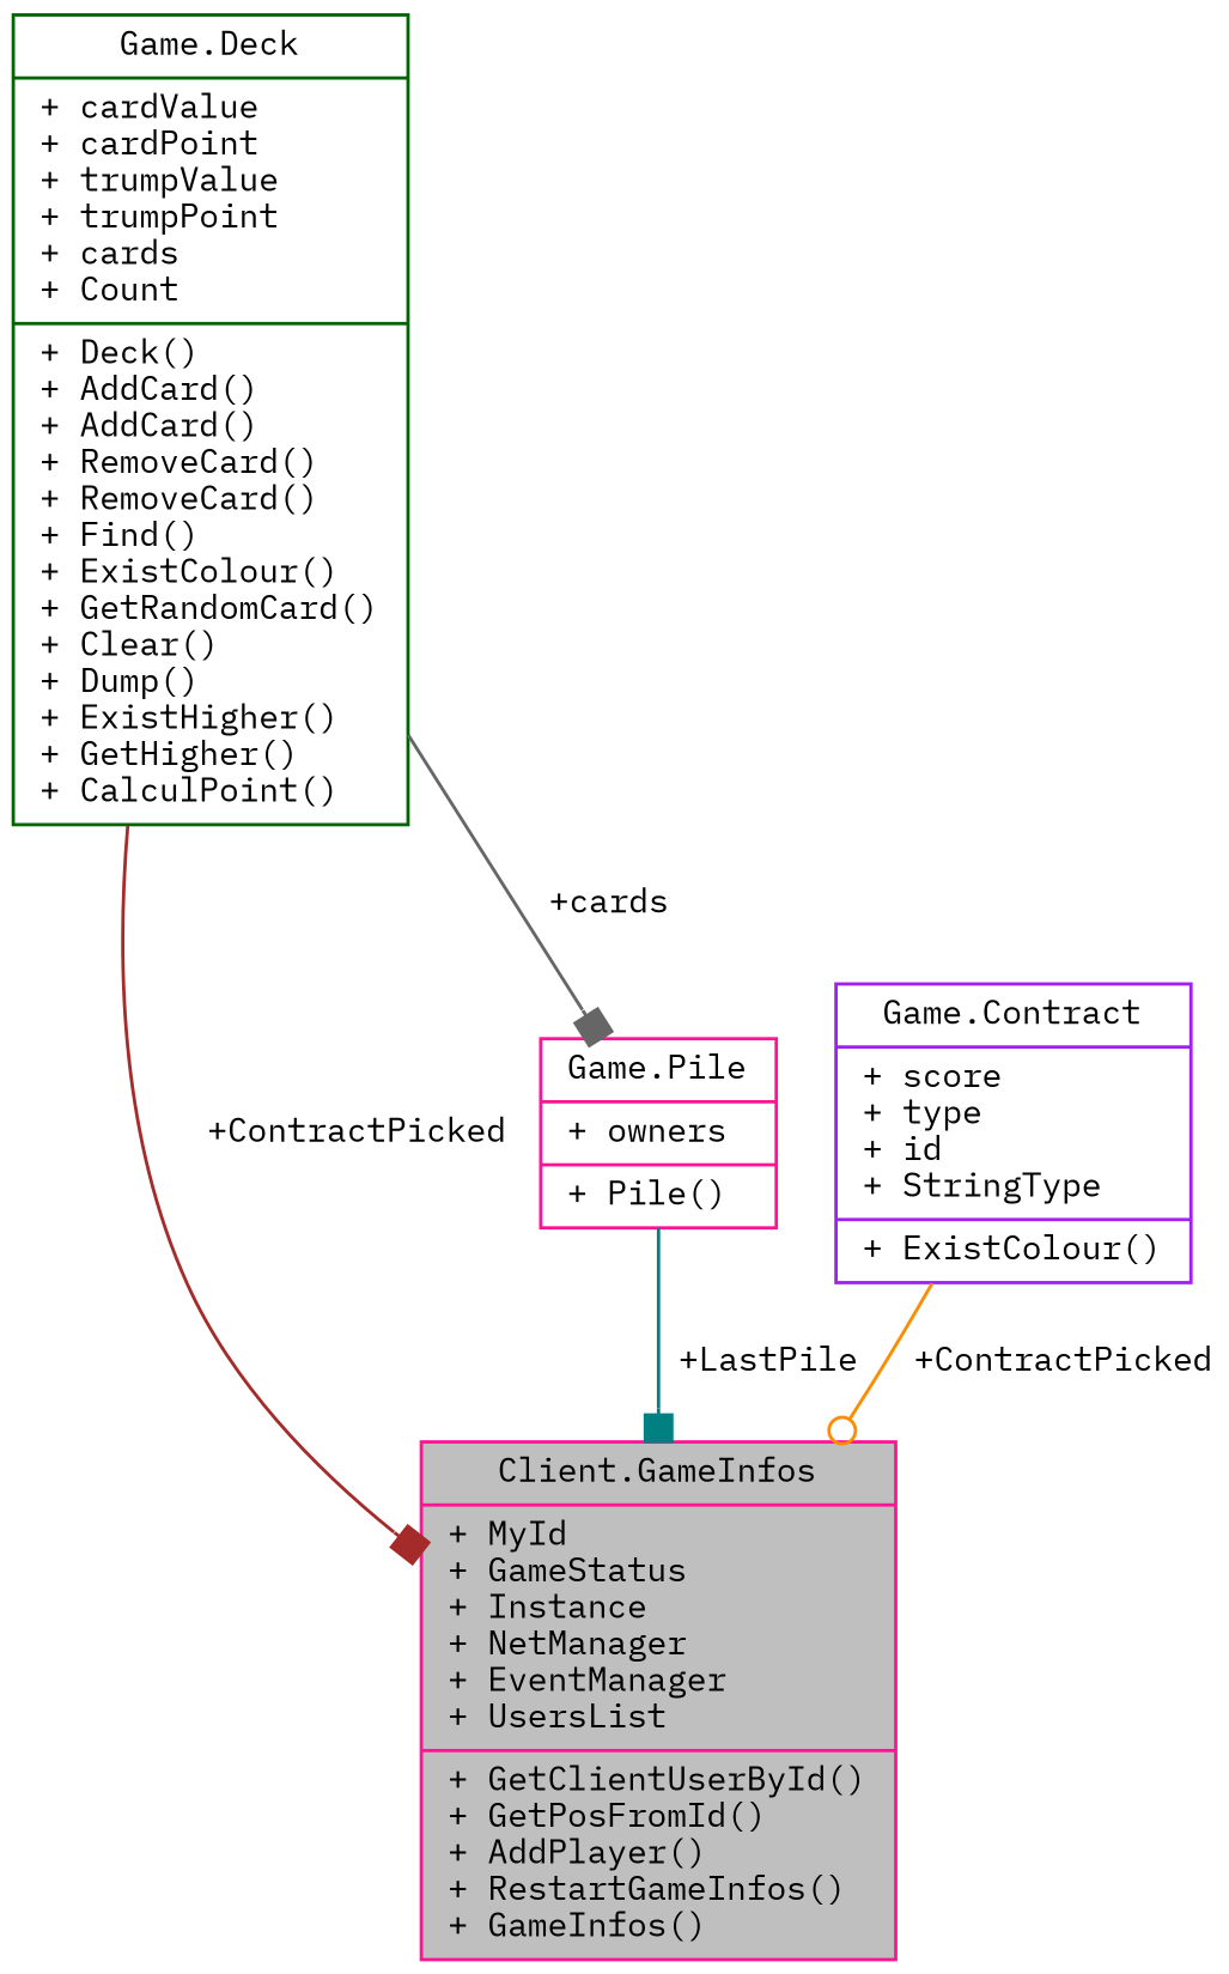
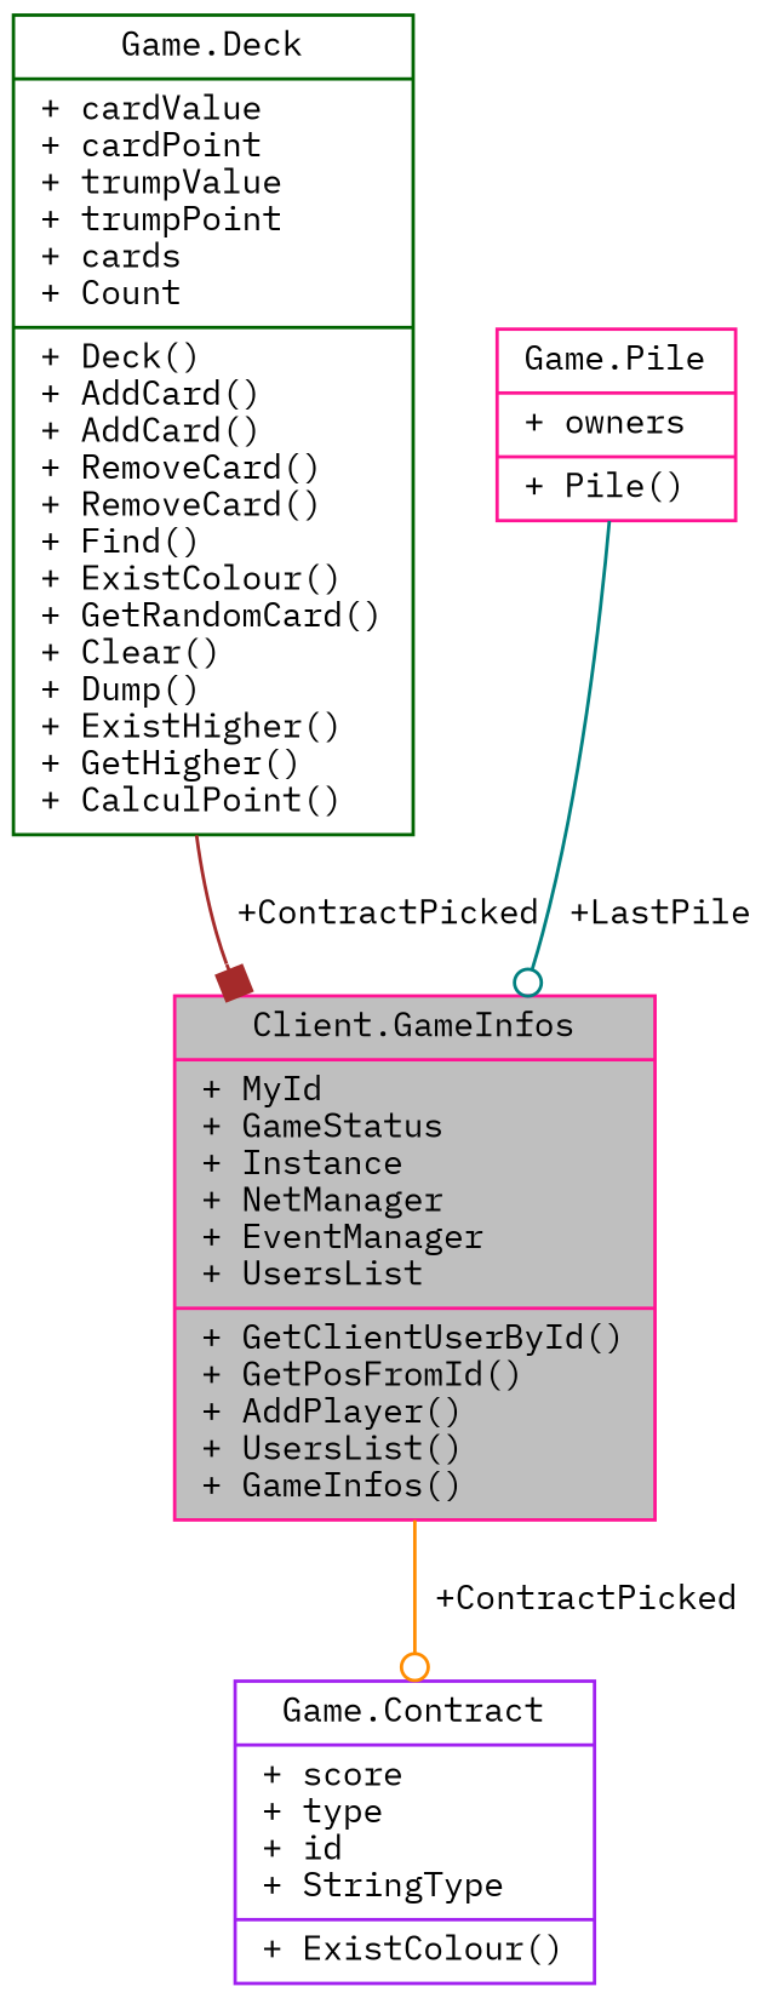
  digraph {
    fontname="IBM Plex Mono"
    node [color=deeppink fillcolor=white fontname="IBM Plex Mono" fontsize=10 shape=record style=filled]
    edge [arrowhead=box fontname="IBM Plex Mono" fontsize=10 labelfontname=Helvetica labelfontsize=10 style=solid]
-   n1 [fillcolor=grey75 fontcolor=black height=0.2 label="{Client.GameInfos\n|+ MyId\l+ GameStatus\l+ Instance\l+ NetManager\l+ EventManager\l+ UsersList\l|+ GetClientUserById()\l+ GetPosFromId()\l+ AddPlayer()\l+ RestartGameInfos()\l+ GameInfos()\l}" width=0.4]
+   n1 [fillcolor=grey75 fontcolor=black height=0.2 label="{Client.GameInfos\n|+ MyId\l+ GameStatus\l+ Instance\l+ NetManager\l+ EventManager\l+ UsersList\l|+ GetClientUserById()\l+ GetPosFromId()\l+ AddPlayer()\l+ UsersList()\l+ GameInfos()\l}" width=0.4]
    n2 [color=darkgreen height=0.2 label="{Game.Deck\n|+ cardValue\l+ cardPoint\l+ trumpValue\l+ trumpPoint\l+ cards\l+ Count\l|+ Deck()\l+ AddCard()\l+ AddCard()\l+ RemoveCard()\l+ RemoveCard()\l+ Find()\l+ ExistColour()\l+ GetRandomCard()\l+ Clear()\l+ Dump()\l+ ExistHigher()\l+ GetHigher()\l+ CalculPoint()\l}" width=0.4]
    n3 [height=0.2 label="{Game.Pile\n|+ owners\l|+ Pile()\l}" width=0.4]
    n4 [color=purple height=0.2 label="{Game.Contract\n|+ score\l+ type\l+ id\l+ StringType\l|+ ExistColour()\l}" width=0.4]
    n2 -> n1 [color=brown label=" +ContractPicked"]
-   n2 -> n3 [color=gray40 label=" +cards"]
-   n3 -> n1 [color=teal label=" +LastPile"]
-   n4 -> n1 [arrowhead=odot color=darkorange label=" +ContractPicked"]
+   n3 -> n1 [arrowhead=odot color=teal label=" +LastPile"]
+   n1 -> n4 [arrowhead=odot color=darkorange label=" +ContractPicked"]
  }
